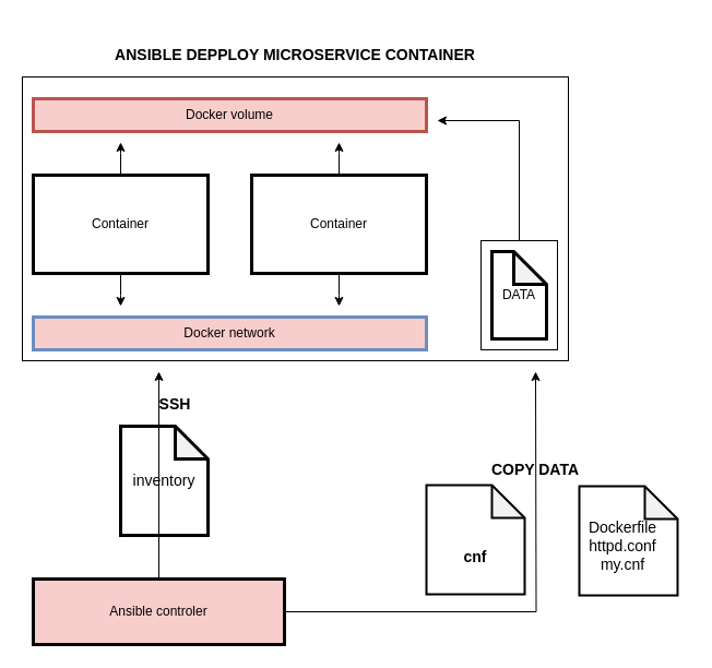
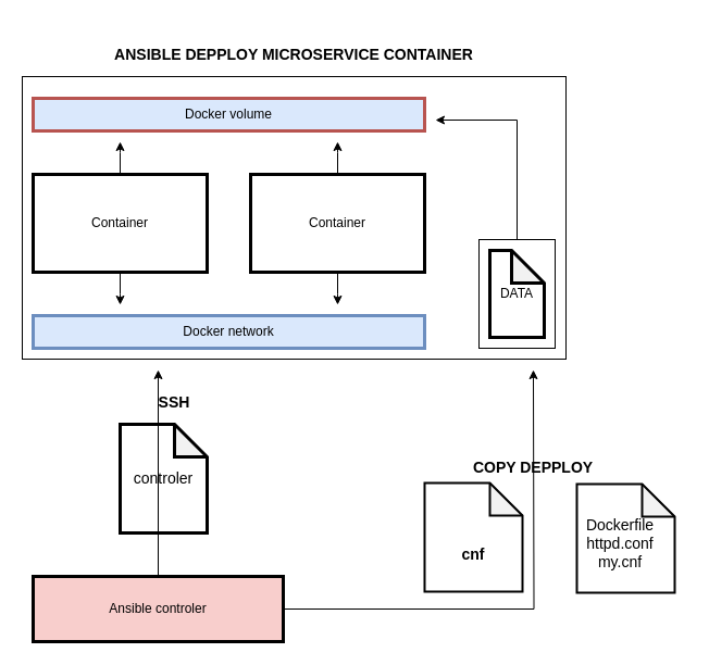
  <mxCell id="0" />
  <mxCell id="1" parent="0" />
  <mxCell id="2" style="edgeStyle=orthogonalEdgeStyle;rounded=0;orthogonalLoop=1;jettySize=auto;html=1;" edge="1" parent="1" source="4"><mxGeometry relative="1" as="geometry"><mxPoint x="110" y="130" as="targetPoint" /></mxGeometry></mxCell>
  <mxCell id="3" style="edgeStyle=orthogonalEdgeStyle;rounded=0;orthogonalLoop=1;jettySize=auto;html=1;" edge="1" parent="1" source="4"><mxGeometry relative="1" as="geometry"><mxPoint x="110" y="280" as="targetPoint" /></mxGeometry></mxCell>
  <mxCell id="4" value="Container" style="rounded=0;whiteSpace=wrap;html=1;strokeWidth=3;" vertex="1" parent="1"><mxGeometry x="30" y="160" width="160" height="90" as="geometry" /></mxCell>
  <mxCell id="5" style="edgeStyle=orthogonalEdgeStyle;rounded=0;orthogonalLoop=1;jettySize=auto;html=1;" edge="1" parent="1" source="7"><mxGeometry relative="1" as="geometry"><mxPoint x="310" y="130" as="targetPoint" /></mxGeometry></mxCell>
  <mxCell id="6" style="edgeStyle=orthogonalEdgeStyle;rounded=0;orthogonalLoop=1;jettySize=auto;html=1;" edge="1" parent="1" source="7"><mxGeometry relative="1" as="geometry"><mxPoint x="310" y="280" as="targetPoint" /></mxGeometry></mxCell>
  <mxCell id="7" value="Container" style="rounded=0;whiteSpace=wrap;html=1;strokeWidth=3;" vertex="1" parent="1"><mxGeometry x="230" y="160" width="160" height="90" as="geometry" /></mxCell>
- <mxCell id="8" value="Docker network" style="rounded=0;whiteSpace=wrap;html=1;strokeWidth=3;fillColor=#f8cecc;strokeColor=#6c8ebf;" vertex="1" parent="1"><mxGeometry x="30" y="290" width="360" height="30" as="geometry" /></mxCell>
- <mxCell id="9" value="Docker volume" style="rounded=0;whiteSpace=wrap;html=1;strokeWidth=3;fillColor=#f8cecc;strokeColor=#b85450;" vertex="1" parent="1"><mxGeometry x="30" y="90" width="360" height="30" as="geometry" /></mxCell>
+ <mxCell id="8" value="Docker network" style="rounded=0;whiteSpace=wrap;html=1;strokeWidth=3;fillColor=#dae8fc;strokeColor=#6c8ebf;" vertex="1" parent="1"><mxGeometry x="30" y="290" width="360" height="30" as="geometry" /></mxCell>
+ <mxCell id="9" value="Docker volume" style="rounded=0;whiteSpace=wrap;html=1;strokeWidth=3;fillColor=#dae8fc;strokeColor=#b85450;" vertex="1" parent="1"><mxGeometry x="30" y="90" width="360" height="30" as="geometry" /></mxCell>
  <mxCell id="10" style="edgeStyle=orthogonalEdgeStyle;rounded=0;orthogonalLoop=1;jettySize=auto;html=1;" edge="1" parent="1" source="12"><mxGeometry relative="1" as="geometry"><mxPoint x="145" y="340" as="targetPoint" /></mxGeometry></mxCell>
  <mxCell id="11" style="edgeStyle=orthogonalEdgeStyle;rounded=0;orthogonalLoop=1;jettySize=auto;html=1;" edge="1" parent="1" source="12"><mxGeometry relative="1" as="geometry"><mxPoint x="490" y="340" as="targetPoint" /></mxGeometry></mxCell>
  <mxCell id="12" value="Ansible controler" style="rounded=0;whiteSpace=wrap;html=1;strokeWidth=3;fillColor=#f8cecc;" vertex="1" parent="1"><mxGeometry x="30" y="530" width="230" height="60" as="geometry" /></mxCell>
  <mxCell id="13" value="" style="shape=note;whiteSpace=wrap;html=1;backgroundOutline=1;darkOpacity=0.05;strokeWidth=3;" vertex="1" parent="1"><mxGeometry x="450" y="230" width="50" height="80" as="geometry" /></mxCell>
  <mxCell id="14" style="edgeStyle=orthogonalEdgeStyle;rounded=0;orthogonalLoop=1;jettySize=auto;html=1;" edge="1" parent="1" source="15"><mxGeometry relative="1" as="geometry"><mxPoint x="400" y="110" as="targetPoint" /><Array as="points"><mxPoint x="475" y="110" /></Array></mxGeometry></mxCell>
  <mxCell id="15" value="DATA" style="rounded=0;whiteSpace=wrap;html=1;strokeWidth=1;fillColor=none;align=center;" vertex="1" parent="1"><mxGeometry x="440" y="220" width="70" height="100" as="geometry" /></mxCell>
  <mxCell id="16" value="" style="rounded=0;whiteSpace=wrap;html=1;strokeWidth=1;fillColor=none;" vertex="1" parent="1"><mxGeometry x="20" y="70" width="500" height="260" as="geometry" /></mxCell>
- <mxCell id="17" value="&lt;font style=&quot;font-size: 14px&quot;&gt;inventory&lt;/font&gt;" style="shape=note;whiteSpace=wrap;html=1;backgroundOutline=1;darkOpacity=0.05;strokeWidth=3;fillColor=none;" vertex="1" parent="1"><mxGeometry x="110" y="390" width="80" height="100" as="geometry" /></mxCell>
+ <mxCell id="17" value="&lt;font style=&quot;font-size: 14px&quot;&gt;controler&lt;/font&gt;" style="shape=note;whiteSpace=wrap;html=1;backgroundOutline=1;darkOpacity=0.05;strokeWidth=3;fillColor=none;" vertex="1" parent="1"><mxGeometry x="110" y="390" width="80" height="100" as="geometry" /></mxCell>
  <mxCell id="18" value="&lt;font style=&quot;font-size: 14px&quot;&gt;&lt;b&gt;SSH&lt;/b&gt;&lt;/font&gt;" style="rounded=0;whiteSpace=wrap;html=1;strokeWidth=1;fillColor=none;opacity=0;" vertex="1" parent="1"><mxGeometry x="100" y="340" width="120" height="60" as="geometry" /></mxCell>
- <mxCell id="19" value="&lt;span style=&quot;font-size: 14px&quot;&gt;&lt;b&gt;COPY DATA&lt;/b&gt;&lt;/span&gt;" style="rounded=0;whiteSpace=wrap;html=1;strokeWidth=1;fillColor=none;opacity=0;" vertex="1" parent="1"><mxGeometry x="430" y="400" width="120" height="60" as="geometry" /></mxCell>
+ <mxCell id="19" value="&lt;span style=&quot;font-size: 14px&quot;&gt;&lt;b&gt;COPY DEPPLOY&lt;/b&gt;&lt;/span&gt;" style="rounded=0;whiteSpace=wrap;html=1;strokeWidth=1;fillColor=none;opacity=0;" vertex="1" parent="1"><mxGeometry x="430" y="400" width="120" height="60" as="geometry" /></mxCell>
  <mxCell id="20" value="&lt;span style=&quot;font-size: 14px&quot;&gt;&lt;b&gt;ANSIBLE DEPPLOY MICROSERVICE CONTAINER&lt;/b&gt;&lt;/span&gt;" style="rounded=0;whiteSpace=wrap;html=1;strokeWidth=1;fillColor=none;opacity=0;" vertex="1" parent="1"><mxGeometry x="40" y="20" width="460" height="60" as="geometry" /></mxCell>
  <mxCell id="21" value="&lt;span style=&quot;font-size: 14px&quot;&gt;Dockerfile&lt;br&gt;httpd.conf&lt;br&gt;my.cnf&lt;br&gt;&lt;/span&gt;" style="rounded=0;whiteSpace=wrap;html=1;strokeWidth=1;fillColor=none;opacity=0;" vertex="1" parent="1"><mxGeometry x="510" y="470" width="120" height="60" as="geometry" /></mxCell>
  <mxCell id="22" value="" style="shape=note;whiteSpace=wrap;html=1;backgroundOutline=1;darkOpacity=0.05;strokeWidth=2;fillColor=none;" vertex="1" parent="1"><mxGeometry x="530" y="445" width="90" height="100" as="geometry" /></mxCell>
  <mxCell id="23" value="" style="shape=note;whiteSpace=wrap;html=1;backgroundOutline=1;darkOpacity=0.05;strokeWidth=2;fillColor=none;" vertex="1" parent="1"><mxGeometry x="390" y="444" width="90" height="100" as="geometry" /></mxCell>
  <mxCell id="24" value="&lt;span style=&quot;font-size: 14px&quot;&gt;&lt;b&gt;cnf&lt;/b&gt;&lt;/span&gt;" style="rounded=0;whiteSpace=wrap;html=1;strokeWidth=1;fillColor=none;opacity=0;" vertex="1" parent="1"><mxGeometry x="375" y="480" width="120" height="60" as="geometry" /></mxCell>
